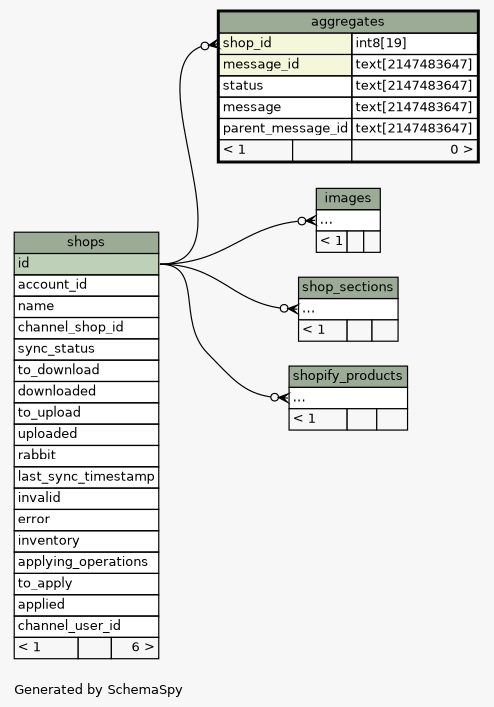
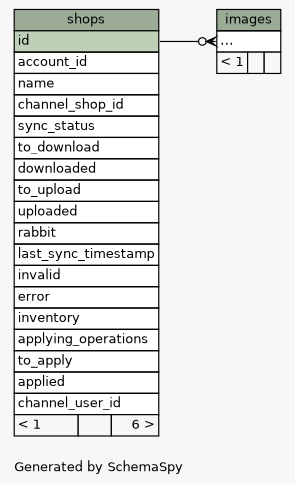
  digraph {
    bgcolor="#f7f7f7"
    fontname=Helvetica
    fontsize=11
    label="\nGenerated by SchemaSpy"
    labeljust=l
    nodesep=0.18
    rankdir=RL
    ranksep=0.46
    node [fontname=Helvetica fontsize=11 shape=plaintext]
    edge [arrowhead=none arrowsize=0.8 arrowtail=crowodot dir=back headport="id:e" tailport="elipses:w"]
-   n1 [label=<     <TABLE BORDER="2" CELLBORDER="1" CELLSPACING="0" BGCOLOR="#ffffff">       <TR><TD COLSPAN="3" BGCOLOR="#9bab96" ALIGN="CENTER">aggregates</TD></TR>       <TR><TD PORT="shop_id" COLSPAN="2" BGCOLOR="#f4f7da" ALIGN="LEFT">shop_id</TD><TD PORT="shop_id.type" ALIGN="LEFT">int8[19]</TD></TR>       <TR><TD PORT="message_id" COLSPAN="2" BGCOLOR="#f4f7da" ALIGN="LEFT">message_id</TD><TD PORT="message_id.type" ALIGN="LEFT">text[2147483647]</TD></TR>       <TR><TD PORT="status" COLSPAN="2" ALIGN="LEFT">status</TD><TD PORT="status.type" ALIGN="LEFT">text[2147483647]</TD></TR>       <TR><TD PORT="message" COLSPAN="2" ALIGN="LEFT">message</TD><TD PORT="message.type" ALIGN="LEFT">text[2147483647]</TD></TR>       <TR><TD PORT="parent_message_id" COLSPAN="2" ALIGN="LEFT">parent_message_id</TD><TD PORT="parent_message_id.type" ALIGN="LEFT">text[2147483647]</TD></TR>       <TR><TD ALIGN="LEFT" BGCOLOR="#f7f7f7">&lt; 1</TD><TD ALIGN="RIGHT" BGCOLOR="#f7f7f7">  </TD><TD ALIGN="RIGHT" BGCOLOR="#f7f7f7">0 &gt;</TD></TR>     </TABLE>>]
    n2 [label=<     <TABLE BORDER="0" CELLBORDER="1" CELLSPACING="0" BGCOLOR="#ffffff">       <TR><TD COLSPAN="3" BGCOLOR="#9bab96" ALIGN="CENTER">shops</TD></TR>       <TR><TD PORT="id" COLSPAN="3" BGCOLOR="#bed1b8" ALIGN="LEFT">id</TD></TR>       <TR><TD PORT="account_id" COLSPAN="3" ALIGN="LEFT">account_id</TD></TR>       <TR><TD PORT="name" COLSPAN="3" ALIGN="LEFT">name</TD></TR>       <TR><TD PORT="channel_shop_id" COLSPAN="3" ALIGN="LEFT">channel_shop_id</TD></TR>       <TR><TD PORT="sync_status" COLSPAN="3" ALIGN="LEFT">sync_status</TD></TR>       <TR><TD PORT="to_download" COLSPAN="3" ALIGN="LEFT">to_download</TD></TR>       <TR><TD PORT="downloaded" COLSPAN="3" ALIGN="LEFT">downloaded</TD></TR>       <TR><TD PORT="to_upload" COLSPAN="3" ALIGN="LEFT">to_upload</TD></TR>       <TR><TD PORT="uploaded" COLSPAN="3" ALIGN="LEFT">uploaded</TD></TR>       <TR><TD PORT="rabbit" COLSPAN="3" ALIGN="LEFT">rabbit</TD></TR>       <TR><TD PORT="last_sync_timestamp" COLSPAN="3" ALIGN="LEFT">last_sync_timestamp</TD></TR>       <TR><TD PORT="invalid" COLSPAN="3" ALIGN="LEFT">invalid</TD></TR>       <TR><TD PORT="error" COLSPAN="3" ALIGN="LEFT">error</TD></TR>       <TR><TD PORT="inventory" COLSPAN="3" ALIGN="LEFT">inventory</TD></TR>       <TR><TD PORT="applying_operations" COLSPAN="3" ALIGN="LEFT">applying_operations</TD></TR>       <TR><TD PORT="to_apply" COLSPAN="3" ALIGN="LEFT">to_apply</TD></TR>       <TR><TD PORT="applied" COLSPAN="3" ALIGN="LEFT">applied</TD></TR>       <TR><TD PORT="channel_user_id" COLSPAN="3" ALIGN="LEFT">channel_user_id</TD></TR>       <TR><TD ALIGN="LEFT" BGCOLOR="#f7f7f7">&lt; 1</TD><TD ALIGN="RIGHT" BGCOLOR="#f7f7f7">  </TD><TD ALIGN="RIGHT" BGCOLOR="#f7f7f7">6 &gt;</TD></TR>     </TABLE>>]
    n3 [label=<     <TABLE BORDER="0" CELLBORDER="1" CELLSPACING="0" BGCOLOR="#ffffff">       <TR><TD COLSPAN="3" BGCOLOR="#9bab96" ALIGN="CENTER">images</TD></TR>       <TR><TD PORT="elipses" COLSPAN="3" ALIGN="LEFT">...</TD></TR>       <TR><TD ALIGN="LEFT" BGCOLOR="#f7f7f7">&lt; 1</TD><TD ALIGN="RIGHT" BGCOLOR="#f7f7f7">  </TD><TD ALIGN="RIGHT" BGCOLOR="#f7f7f7">  </TD></TR>     </TABLE>>]
-   n4 [label=<     <TABLE BORDER="0" CELLBORDER="1" CELLSPACING="0" BGCOLOR="#ffffff">       <TR><TD COLSPAN="3" BGCOLOR="#9bab96" ALIGN="CENTER">shop_sections</TD></TR>       <TR><TD PORT="elipses" COLSPAN="3" ALIGN="LEFT">...</TD></TR>       <TR><TD ALIGN="LEFT" BGCOLOR="#f7f7f7">&lt; 1</TD><TD ALIGN="RIGHT" BGCOLOR="#f7f7f7">  </TD><TD ALIGN="RIGHT" BGCOLOR="#f7f7f7">  </TD></TR>     </TABLE>>]
-   n5 [label=<     <TABLE BORDER="0" CELLBORDER="1" CELLSPACING="0" BGCOLOR="#ffffff">       <TR><TD COLSPAN="3" BGCOLOR="#9bab96" ALIGN="CENTER">shopify_products</TD></TR>       <TR><TD PORT="elipses" COLSPAN="3" ALIGN="LEFT">...</TD></TR>       <TR><TD ALIGN="LEFT" BGCOLOR="#f7f7f7">&lt; 1</TD><TD ALIGN="RIGHT" BGCOLOR="#f7f7f7">  </TD><TD ALIGN="RIGHT" BGCOLOR="#f7f7f7">  </TD></TR>     </TABLE>>]
-   n1 -> n2 [tailport="shop_id:w"]
    n3 -> n2
-   n4 -> n2
-   n5 -> n2
  }
